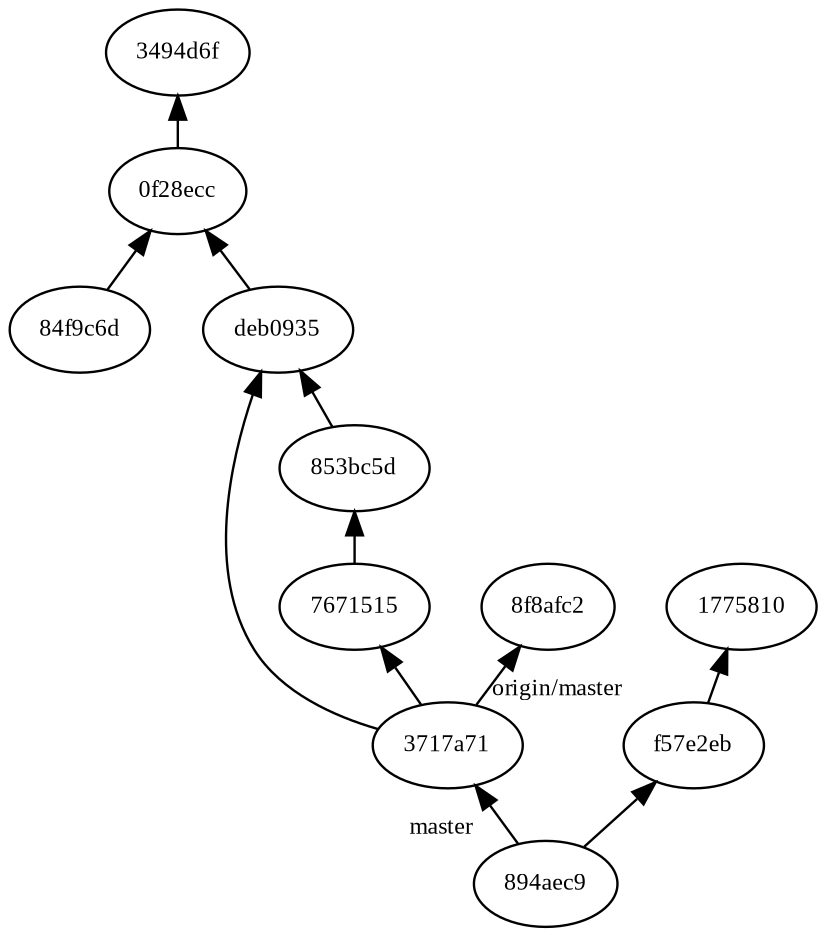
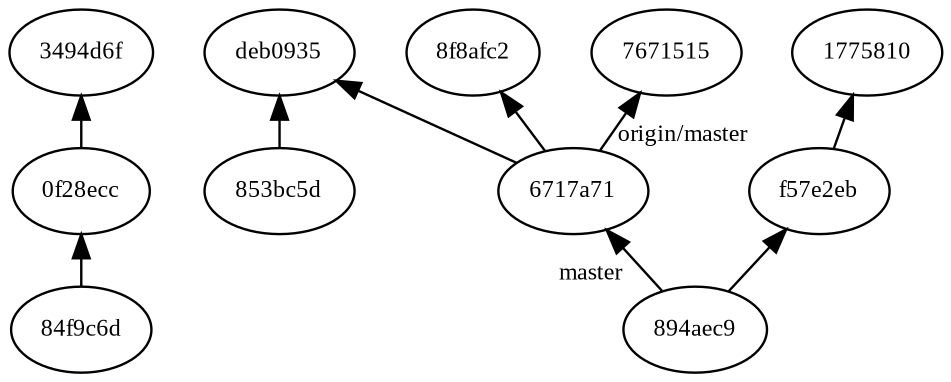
  digraph {
    fontname="Liberation Serif"
    nodesep=0.3
    rankdir=TB
    ranksep=0.3
    node [fontname="Liberation Serif" fontsize=10]
    edge [dir=back fontname="Liberation Serif"]
    n1 [label="3494d6f"]
    n2 [label="0f28ecc"]
    n3 [label="84f9c6d"]
    n4 [label=deb0935]
-   n5 [label="3717a71"]
+   n5 [label="6717a71"]
    n6 [label="853bc5d"]
    n7 [label="8f8afc2"]
    n8 [label="894aec9" xlabel=master]
    n9 [label=7671515]
    n10 [label=1775810]
    n11 [label=f57e2eb xlabel="origin/master"]
    n1 -> n2
    n2 -> n3
-   n2 -> n4
    n4 -> n5
    n4 -> n6
    n5 -> n8
-   n6 -> n9
    n7 -> n5
    n9 -> n5
    n10 -> n11
    n11 -> n8
  }
